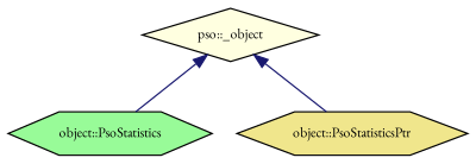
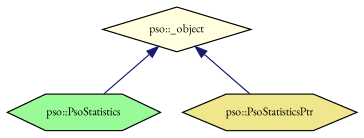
  digraph {
    fontname="EB Garamond"
    node [color=black fontname="EB Garamond" fontsize=10 shape=hexagon style=filled]
    edge [color=midnightblue dir=back fontname="EB Garamond" fontsize=10 labelfontname=FreeSans labelfontsize=10 style=solid]
-   n1 [fillcolor=palegreen fontcolor=black height=0.2 label="object::PsoStatistics" width=0.4]
-   n2 [fillcolor=khaki height=0.2 label="object::PsoStatisticsPtr" width=0.4]
+   n1 [fillcolor=palegreen fontcolor=black height=0.2 label="pso::PsoStatistics" width=0.4]
+   n2 [fillcolor=khaki height=0.2 label="pso::PsoStatisticsPtr" width=0.4]
    n3 [fillcolor=lightyellow height=0.2 label="pso::_object" shape=diamond width=0.4]
    n3 -> n1
    n3 -> n2
  }
